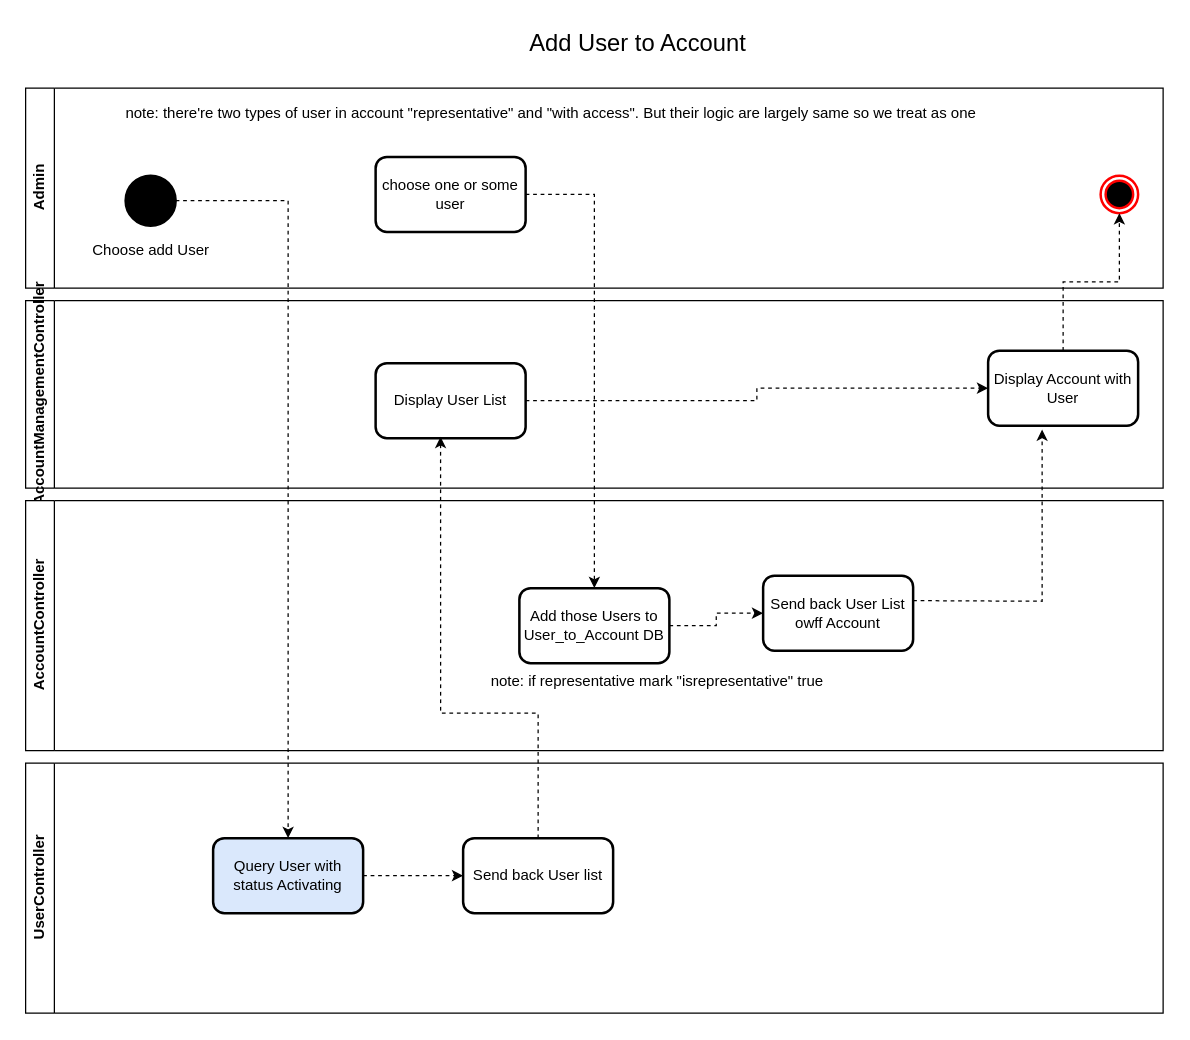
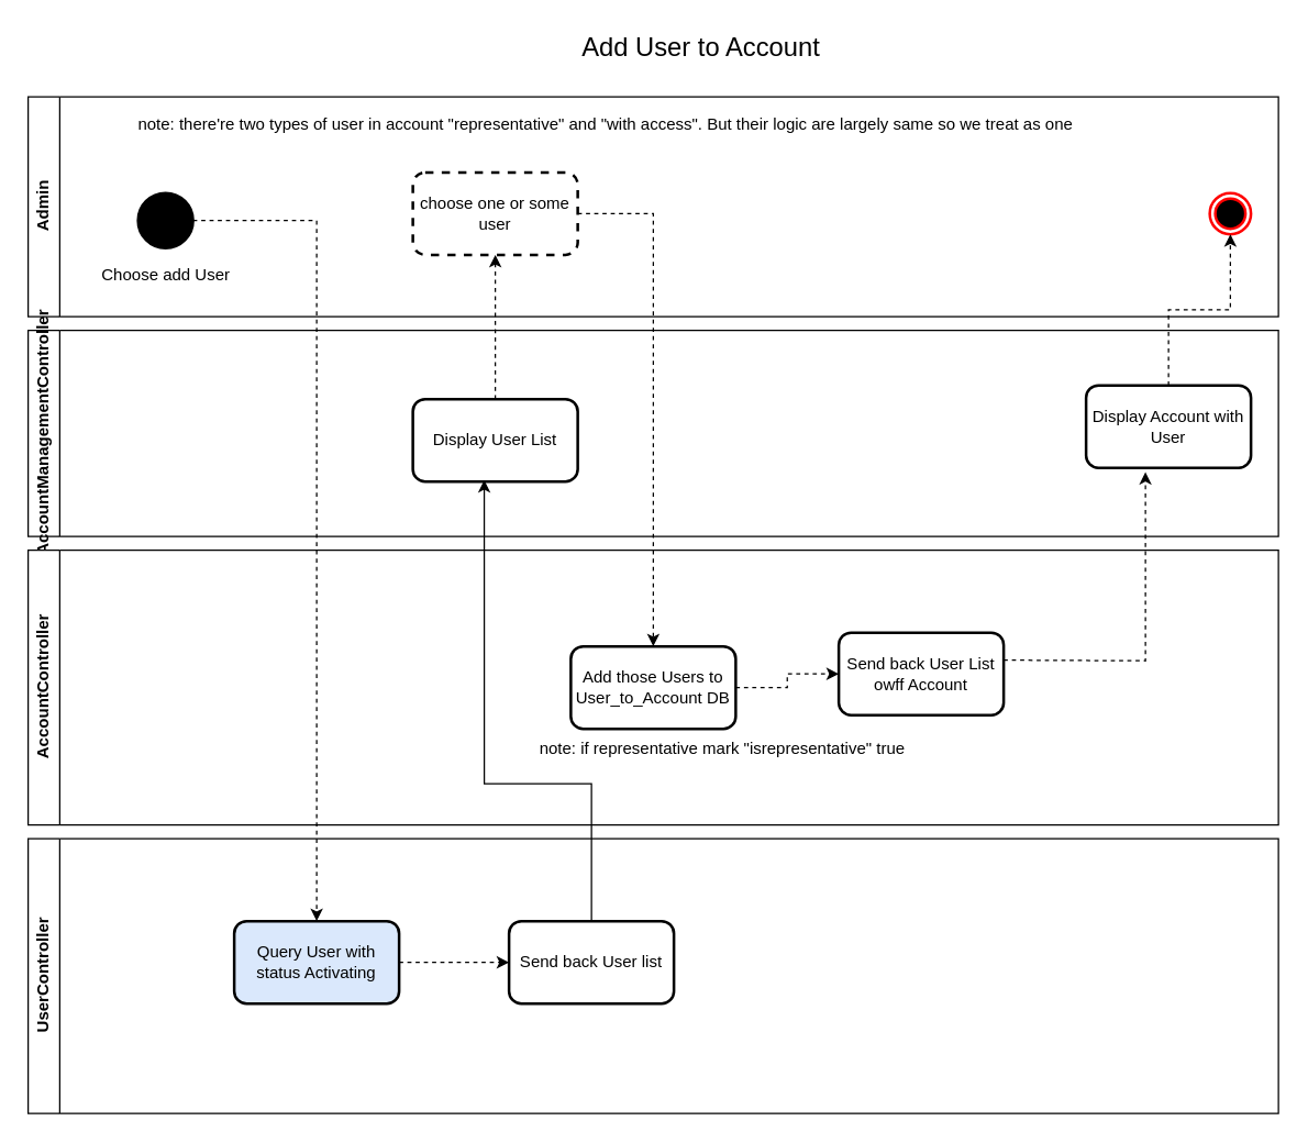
  <mxCell id="0" />
  <mxCell id="1" parent="0" />
  <mxCell id="2" value="Admin" style="swimlane;horizontal=0;whiteSpace=wrap;html=1;" vertex="1" parent="1"><mxGeometry x="20" y="70" width="910" height="160" as="geometry" /></mxCell>
  <mxCell id="3" value="Choose add User" style="shape=ellipse;html=1;fillColor=strokeColor;strokeWidth=2;verticalLabelPosition=bottom;verticalAlignment=top;perimeter=ellipsePerimeter;" vertex="1" parent="2"><mxGeometry x="80" y="70" width="40" height="40" as="geometry" /></mxCell>
  <mxCell id="4" value="" style="ellipse;html=1;shape=endState;fillColor=#000000;strokeColor=#ff0000;strokeWidth=2;fontFamily=Helvetica;fontSize=12;fontColor=default;" vertex="1" parent="2"><mxGeometry x="860" y="70" width="30" height="30" as="geometry" /></mxCell>
- <mxCell id="5" value="choose one or some user" style="rounded=1;whiteSpace=wrap;html=1;strokeWidth=2;fontFamily=Helvetica;fontSize=12;" vertex="1" parent="2"><mxGeometry x="280" y="55" width="120" height="60" as="geometry" /></mxCell>
+ <mxCell id="5" value="choose one or some user" style="rounded=1;whiteSpace=wrap;html=1;strokeWidth=2;fontFamily=Helvetica;fontSize=12;dashed=1;" vertex="1" parent="2"><mxGeometry x="280" y="55" width="120" height="60" as="geometry" /></mxCell>
  <mxCell id="6" value="AccountManagementController" style="swimlane;horizontal=0;whiteSpace=wrap;html=1;" vertex="1" parent="1"><mxGeometry x="20" y="240" width="910" height="150" as="geometry" /></mxCell>
  <mxCell id="7" value="Display Account with User" style="rounded=1;whiteSpace=wrap;html=1;strokeWidth=2;fontFamily=Helvetica;fontSize=12;" vertex="1" parent="6"><mxGeometry x="770" y="40" width="120" height="60" as="geometry" /></mxCell>
  <mxCell id="8" value="Display User List" style="rounded=1;whiteSpace=wrap;html=1;strokeWidth=2;fontFamily=Helvetica;fontSize=12;" vertex="1" parent="6"><mxGeometry x="280" y="50" width="120" height="60" as="geometry" /></mxCell>
  <mxCell id="9" value="AccountController" style="swimlane;horizontal=0;whiteSpace=wrap;html=1;" vertex="1" parent="1"><mxGeometry x="20" y="400" width="910" height="200" as="geometry" /></mxCell>
  <mxCell id="10" style="edgeStyle=orthogonalEdgeStyle;rounded=0;orthogonalLoop=1;jettySize=auto;html=1;entryX=0;entryY=0.5;entryDx=0;entryDy=0;dashed=1;" edge="1" parent="9" source="11" target="12"><mxGeometry relative="1" as="geometry"><mxPoint x="590" y="65" as="targetPoint" /><Array as="points" /></mxGeometry></mxCell>
  <mxCell id="11" value="Add those Users to User_to_Account DB " style="rounded=1;whiteSpace=wrap;html=1;strokeWidth=2;fontFamily=Helvetica;fontSize=12;" vertex="1" parent="9"><mxGeometry x="395" y="70" width="120" height="60" as="geometry" /></mxCell>
  <mxCell id="12" value="Send back  User List owff Account" style="rounded=1;whiteSpace=wrap;html=1;strokeWidth=2;fontFamily=Helvetica;fontSize=12;" vertex="1" parent="9"><mxGeometry x="590" y="60" width="120" height="60" as="geometry" /></mxCell>
  <mxCell id="13" value="note: if representative mark &quot;isrepresentative&quot; true" style="text;html=1;align=center;verticalAlign=middle;resizable=0;points=[];autosize=1;strokeColor=none;fillColor=none;" vertex="1" parent="9"><mxGeometry x="360" y="130" width="290" height="30" as="geometry" /></mxCell>
  <mxCell id="14" style="edgeStyle=orthogonalEdgeStyle;rounded=0;orthogonalLoop=1;jettySize=auto;html=1;entryX=0.5;entryY=1;entryDx=0;entryDy=0;dashed=1;strokeWidth=1;fontFamily=Helvetica;fontSize=12;fontColor=default;" edge="1" parent="1" source="7" target="4"><mxGeometry relative="1" as="geometry" /></mxCell>
  <mxCell id="15" value="Add User to Account" style="text;html=1;strokeColor=none;fillColor=none;align=center;verticalAlign=middle;whiteSpace=wrap;rounded=0;fontSize=19;" vertex="1" parent="1"><mxGeometry x="370" y="20" width="280" height="30" as="geometry" /></mxCell>
  <mxCell id="16" style="edgeStyle=orthogonalEdgeStyle;rounded=0;orthogonalLoop=1;jettySize=auto;html=1;entryX=0.36;entryY=1.053;entryDx=0;entryDy=0;entryPerimeter=0;dashed=1;" edge="1" parent="1" target="7"><mxGeometry relative="1" as="geometry"><mxPoint x="730" y="480" as="sourcePoint" /></mxGeometry></mxCell>
  <mxCell id="17" style="edgeStyle=orthogonalEdgeStyle;rounded=0;orthogonalLoop=1;jettySize=auto;html=1;dashed=1;" edge="1" parent="1" source="3" target="20"><mxGeometry relative="1" as="geometry" /></mxCell>
  <mxCell id="18" value="UserController" style="swimlane;horizontal=0;whiteSpace=wrap;html=1;" vertex="1" parent="1"><mxGeometry x="20" y="610" width="910" height="200" as="geometry" /></mxCell>
  <mxCell id="19" style="edgeStyle=orthogonalEdgeStyle;rounded=0;orthogonalLoop=1;jettySize=auto;html=1;entryX=0;entryY=0.5;entryDx=0;entryDy=0;dashed=1;" edge="1" parent="18" source="20" target="21"><mxGeometry relative="1" as="geometry"><mxPoint x="590" y="65" as="targetPoint" /><Array as="points" /></mxGeometry></mxCell>
  <mxCell id="20" value="Query User with status Activating" style="rounded=1;whiteSpace=wrap;html=1;strokeWidth=2;fontFamily=Helvetica;fontSize=12;fillColor=#dae8fc;" vertex="1" parent="18"><mxGeometry x="150" y="60" width="120" height="60" as="geometry" /></mxCell>
  <mxCell id="21" value="Send back User list" style="rounded=1;whiteSpace=wrap;html=1;strokeWidth=2;fontFamily=Helvetica;fontSize=12;" vertex="1" parent="18"><mxGeometry x="350" y="60" width="120" height="60" as="geometry" /></mxCell>
- <mxCell id="22" style="edgeStyle=orthogonalEdgeStyle;rounded=0;orthogonalLoop=1;jettySize=auto;html=1;entryX=0.433;entryY=0.983;entryDx=0;entryDy=0;entryPerimeter=0;dashed=1;" edge="1" parent="1" source="21" target="8"><mxGeometry relative="1" as="geometry"><Array as="points"><mxPoint x="430" y="570" /><mxPoint x="352" y="570" /></Array></mxGeometry></mxCell>
+ <mxCell id="22" style="edgeStyle=orthogonalEdgeStyle;rounded=0;orthogonalLoop=1;jettySize=auto;html=1;entryX=0.433;entryY=0.983;entryDx=0;entryDy=0;entryPerimeter=0;dashed=0;" edge="1" parent="1" source="21" target="8"><mxGeometry relative="1" as="geometry"><Array as="points"><mxPoint x="430" y="570" /><mxPoint x="352" y="570" /></Array></mxGeometry></mxCell>
  <mxCell id="23" value="note: there're two types of  user in account &quot;representative&quot; and &quot;with access&quot;. But their logic are largely same so we treat as one" style="text;html=1;align=center;verticalAlign=middle;resizable=0;points=[];autosize=1;strokeColor=none;fillColor=none;" vertex="1" parent="1"><mxGeometry x="90" y="75" width="700" height="30" as="geometry" /></mxCell>
- <mxCell id="24" style="edgeStyle=orthogonalEdgeStyle;rounded=0;orthogonalLoop=1;jettySize=auto;html=1;dashed=1;" edge="1" parent="1" source="8" target="7"><mxGeometry relative="1" as="geometry" /></mxCell>
+ <mxCell id="24" style="edgeStyle=orthogonalEdgeStyle;rounded=0;orthogonalLoop=1;jettySize=auto;html=1;entryX=0.5;entryY=1;entryDx=0;entryDy=0;dashed=1;" edge="1" parent="1" source="8" target="5"><mxGeometry relative="1" as="geometry" /></mxCell>
  <mxCell id="25" style="edgeStyle=orthogonalEdgeStyle;rounded=0;orthogonalLoop=1;jettySize=auto;html=1;dashed=1;" edge="1" parent="1" source="5" target="11"><mxGeometry relative="1" as="geometry"><Array as="points"><mxPoint x="475" y="155" /></Array></mxGeometry></mxCell>
